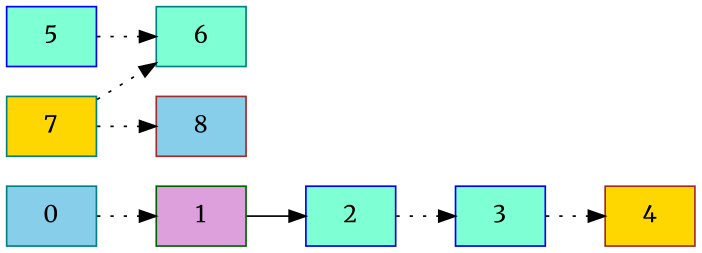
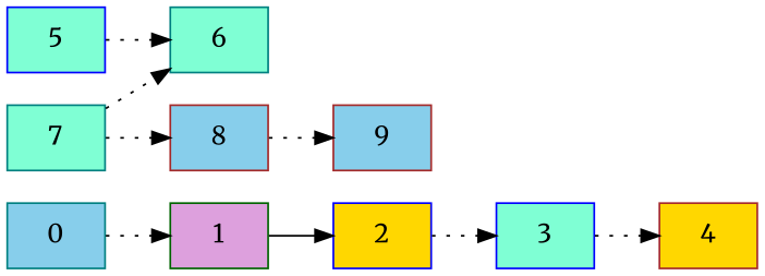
  digraph {
    fontname=Merriweather
    rankdir=LR
    node [color=teal fillcolor=aquamarine fontname=Merriweather shape=box style=filled]
    edge [fontname=Merriweather style=dotted]
    " 0 " [fillcolor=skyblue]
    " 1 " [color=darkgreen fillcolor=plum]
-   " 2 " [color=blue]
+   " 2 " [color=blue fillcolor=gold]
    " 3 " [color=blue]
    " 4 " [color=brown fillcolor=gold]
    " 5 " [color=blue]
    " 6 "
-   " 7 " [fillcolor=gold]
+   " 7 "
    " 8 " [color=brown fillcolor=skyblue]
+   " 9 " [color=brown fillcolor=skyblue]
    " 0 " -> " 1 "
    " 1 " -> " 2 " [style=solid]
    " 2 " -> " 3 "
    " 3 " -> " 4 "
    " 5 " -> " 6 "
    " 7 " -> " 6 "
    " 7 " -> " 8 "
+   " 8 " -> " 9 "
  }
